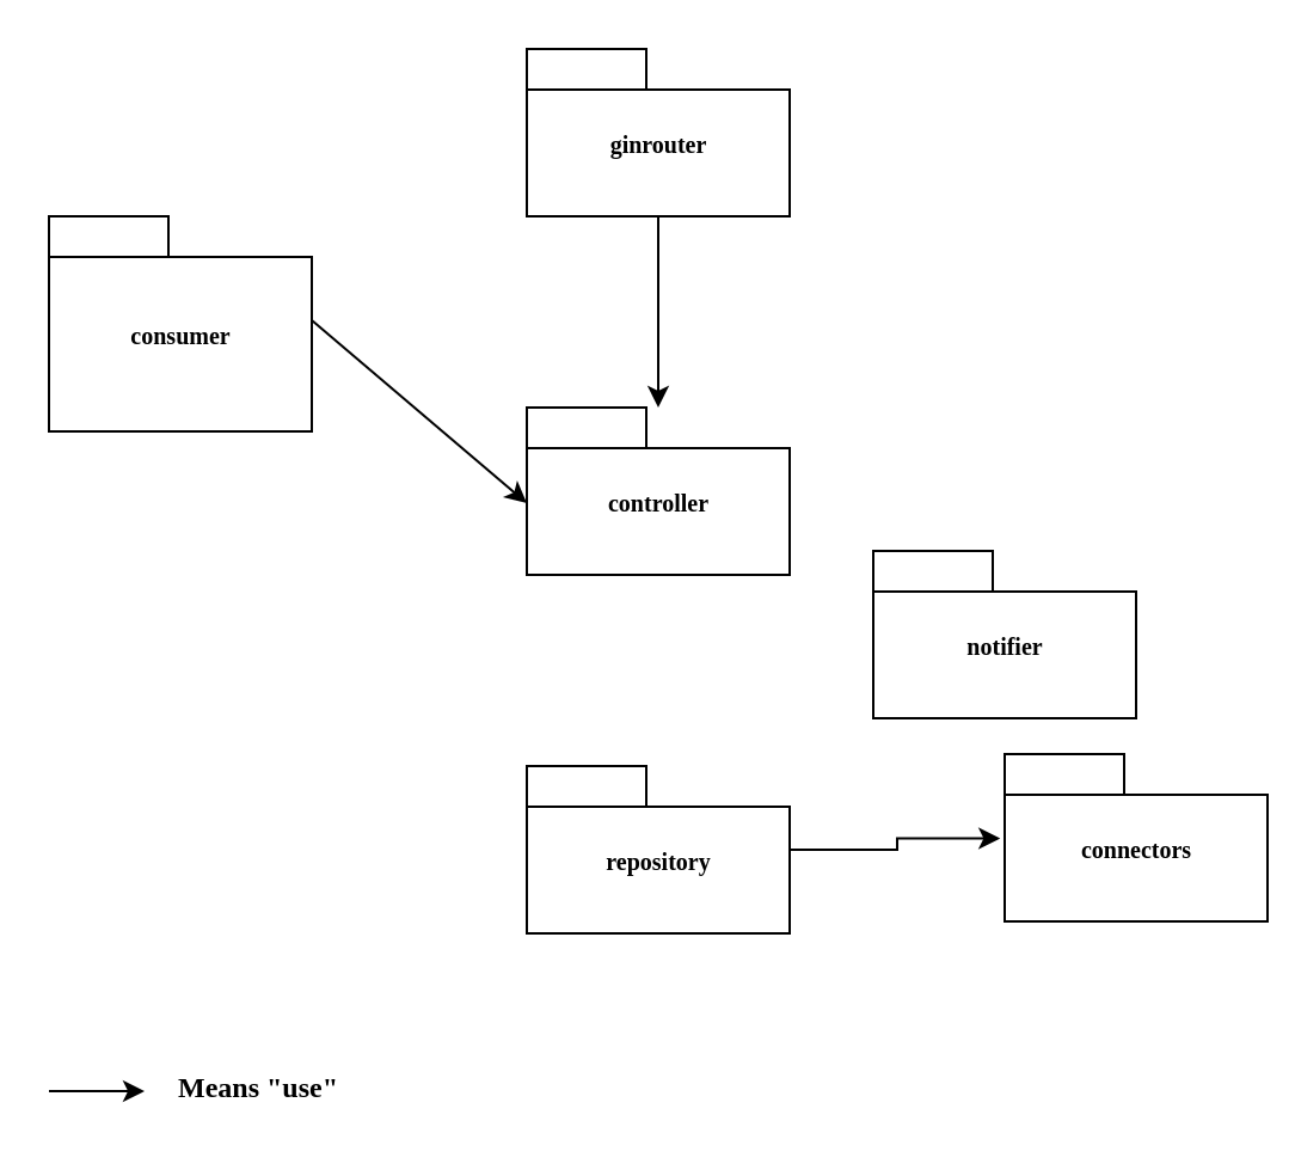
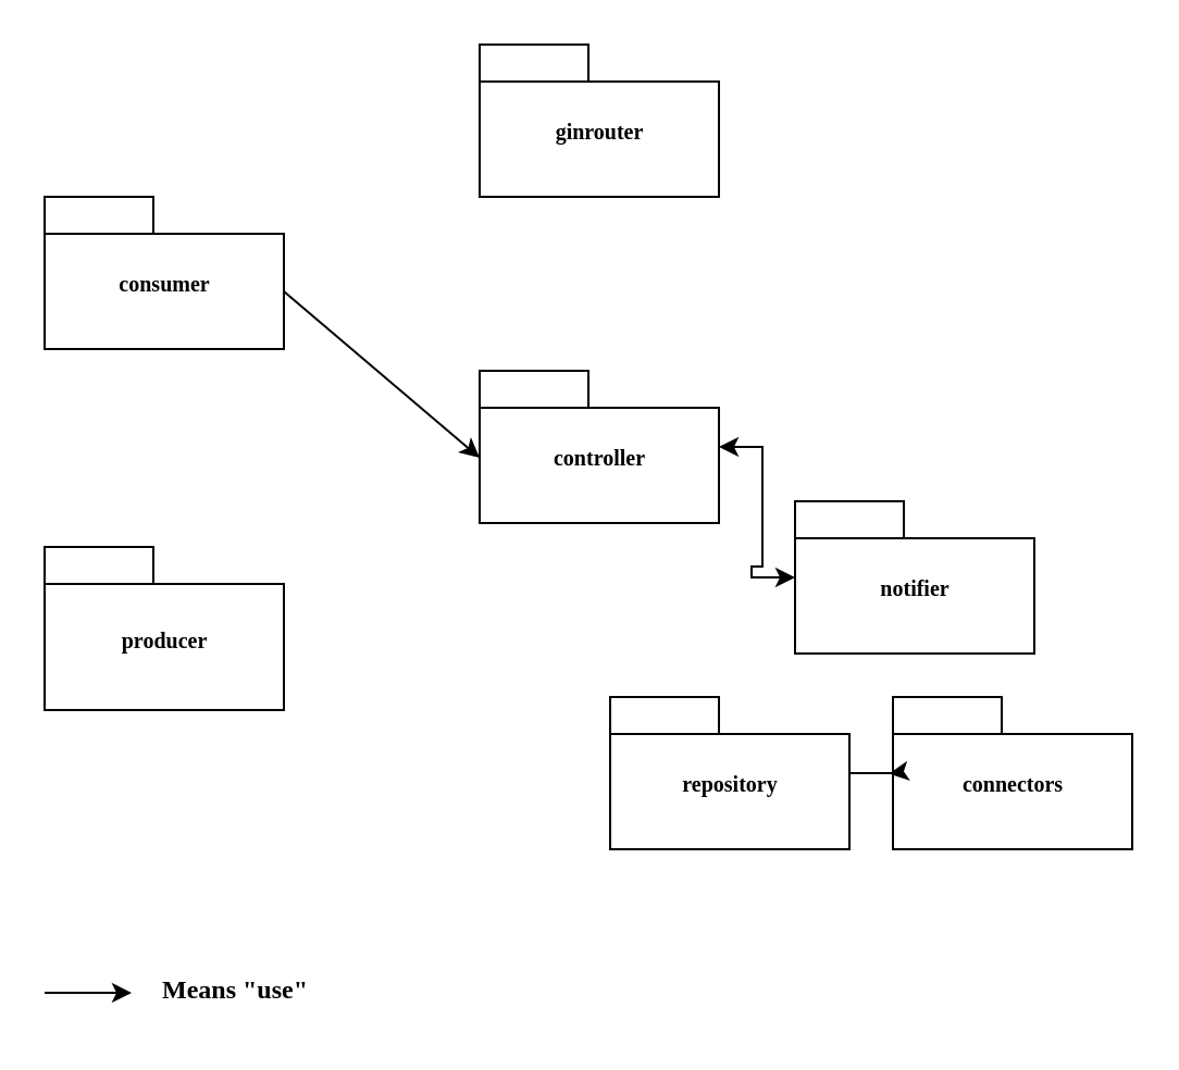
  <mxCell id="0" />
  <mxCell id="1" parent="0" />
- <mxCell id="2" value="connectors" style="shape=folder;fontStyle=1;spacingTop=10;tabWidth=50;tabHeight=17;tabPosition=left;html=1;rounded=0;shadow=0;comic=0;labelBackgroundColor=none;strokeWidth=1;fontFamily=Verdana;fontSize=10;align=center;" vertex="1" parent="1"><mxGeometry x="420" y="315" width="110" height="70" as="geometry" /></mxCell>
- <mxCell id="3" value="consumer" style="shape=folder;fontStyle=1;spacingTop=10;tabWidth=50;tabHeight=17;tabPosition=left;html=1;rounded=0;shadow=0;comic=0;labelBackgroundColor=none;strokeWidth=1;fontFamily=Verdana;fontSize=10;align=center;" vertex="1" parent="1"><mxGeometry x="20" y="90" width="110" height="90" as="geometry" /></mxCell>
+ <mxCell id="2" value="connectors" style="shape=folder;fontStyle=1;spacingTop=10;tabWidth=50;tabHeight=17;tabPosition=left;html=1;rounded=0;shadow=0;comic=0;labelBackgroundColor=none;strokeWidth=1;fontFamily=Verdana;fontSize=10;align=center;" vertex="1" parent="1"><mxGeometry x="410" y="320" width="110" height="70" as="geometry" /></mxCell>
+ <mxCell id="3" value="consumer" style="shape=folder;fontStyle=1;spacingTop=10;tabWidth=50;tabHeight=17;tabPosition=left;html=1;rounded=0;shadow=0;comic=0;labelBackgroundColor=none;strokeWidth=1;fontFamily=Verdana;fontSize=10;align=center;" vertex="1" parent="1"><mxGeometry x="20" y="90" width="110" height="70" as="geometry" /></mxCell>
  <mxCell id="4" value="controller" style="shape=folder;fontStyle=1;spacingTop=10;tabWidth=50;tabHeight=17;tabPosition=left;html=1;rounded=0;shadow=0;comic=0;labelBackgroundColor=none;strokeWidth=1;fontFamily=Verdana;fontSize=10;align=center;" vertex="1" parent="1"><mxGeometry x="220" y="170" width="110" height="70" as="geometry" /></mxCell>
  <mxCell id="5" value="notifier" style="shape=folder;fontStyle=1;spacingTop=10;tabWidth=50;tabHeight=17;tabPosition=left;html=1;rounded=0;shadow=0;comic=0;labelBackgroundColor=none;strokeWidth=1;fontFamily=Verdana;fontSize=10;align=center;" vertex="1" parent="1"><mxGeometry x="365" y="230" width="110" height="70" as="geometry" /></mxCell>
- <mxCell id="6" style="edgeStyle=orthogonalEdgeStyle;rounded=0;orthogonalLoop=1;jettySize=auto;html=1;" edge="1" parent="1" source="7" target="4"><mxGeometry relative="1" as="geometry" /></mxCell>
  <mxCell id="7" value="ginrouter" style="shape=folder;fontStyle=1;spacingTop=10;tabWidth=50;tabHeight=17;tabPosition=left;html=1;rounded=0;shadow=0;comic=0;labelBackgroundColor=none;strokeWidth=1;fontFamily=Verdana;fontSize=10;align=center;" vertex="1" parent="1"><mxGeometry x="220" y="20" width="110" height="70" as="geometry" /></mxCell>
- <mxCell id="9" value="repository" style="shape=folder;fontStyle=1;spacingTop=10;tabWidth=50;tabHeight=17;tabPosition=left;html=1;rounded=0;shadow=0;comic=0;labelBackgroundColor=none;strokeWidth=1;fontFamily=Verdana;fontSize=10;align=center;" vertex="1" parent="1"><mxGeometry x="220" y="320" width="110" height="70" as="geometry" /></mxCell>
+ <mxCell id="8" value="producer" style="shape=folder;fontStyle=1;spacingTop=10;tabWidth=50;tabHeight=17;tabPosition=left;html=1;rounded=0;shadow=0;comic=0;labelBackgroundColor=none;strokeWidth=1;fontFamily=Verdana;fontSize=10;align=center;" vertex="1" parent="1"><mxGeometry x="20" y="251" width="110" height="75" as="geometry" /></mxCell>
+ <mxCell id="9" value="repository" style="shape=folder;fontStyle=1;spacingTop=10;tabWidth=50;tabHeight=17;tabPosition=left;html=1;rounded=0;shadow=0;comic=0;labelBackgroundColor=none;strokeWidth=1;fontFamily=Verdana;fontSize=10;align=center;" vertex="1" parent="1"><mxGeometry x="280" y="320" width="110" height="70" as="geometry" /></mxCell>
  <mxCell id="10" style="edgeStyle=orthogonalEdgeStyle;rounded=0;orthogonalLoop=1;jettySize=auto;html=1;entryX=-0.017;entryY=0.504;entryDx=0;entryDy=0;entryPerimeter=0;" edge="1" parent="1" source="9" target="2"><mxGeometry relative="1" as="geometry" /></mxCell>
+ <mxCell id="11" style="edgeStyle=orthogonalEdgeStyle;rounded=0;orthogonalLoop=1;jettySize=auto;html=1;entryX=0;entryY=0.5;entryDx=0;entryDy=0;entryPerimeter=0;startArrow=classic;startFill=1;" edge="1" parent="1" source="4" target="5"><mxGeometry relative="1" as="geometry" /></mxCell>
  <mxCell id="12" style="rounded=0;orthogonalLoop=1;jettySize=auto;html=1;entryX=0;entryY=0.571;entryDx=0;entryDy=0;entryPerimeter=0;exitX=0;exitY=0;exitDx=110;exitDy=43.5;exitPerimeter=0;" edge="1" parent="1" source="3" target="4"><mxGeometry relative="1" as="geometry" /></mxCell>
  <mxCell id="13" style="rounded=0;orthogonalLoop=1;jettySize=auto;html=1;" edge="1" parent="1"><mxGeometry relative="1" as="geometry"><mxPoint x="20" y="456" as="sourcePoint" /><mxPoint x="60" y="456" as="targetPoint" /></mxGeometry></mxCell>
  <mxCell id="14" value="Means &quot;use&quot;" style="text;html=1;strokeColor=none;fillColor=none;align=center;verticalAlign=middle;whiteSpace=wrap;rounded=0;fontFamily=Verdana;fontStyle=1;fontSize=12;" vertex="1" parent="1"><mxGeometry x="63" y="440" width="90" height="30" as="geometry" /></mxCell>
